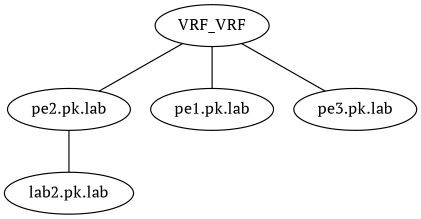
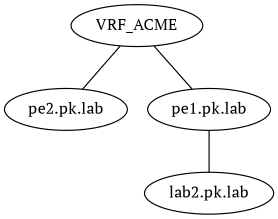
  graph {
    fontname="PT Serif"
    node [fontname="PT Serif"]
    edge [fontname="PT Serif"]
-   n1 [label=VRF_VRF]
+   n1 [label=VRF_ACME]
    "pe2.pk.lab"
    "pe1.pk.lab"
-   "pe3.pk.lab"
    n5 [label="lab2.pk.lab"]
    n1 -- "pe2.pk.lab"
    n1 -- "pe1.pk.lab"
-   n1 -- "pe3.pk.lab"
-   "pe2.pk.lab" -- n5
+   "pe1.pk.lab" -- n5
  }
